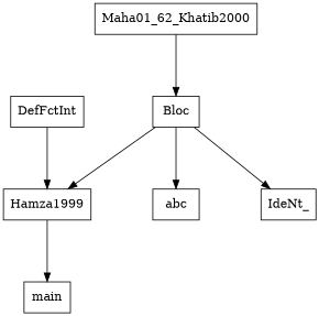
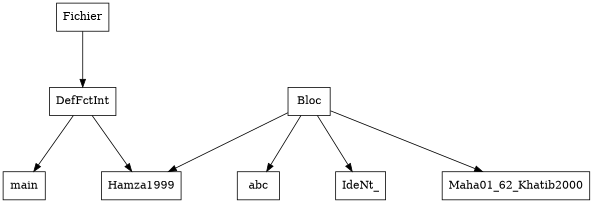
  digraph {
    nodesep=1
    ranksep=1
    node [shape=box]
+   n1 [label=Fichier]
    n2 [label=DefFctInt]
    n3 [label=main]
    n4 [label=Hamza1999]
    n5 [label=Bloc]
    n6 [label=abc]
    n7 [label=IdeNt_]
    n8 [label=Maha01_62_Khatib2000]
-   n4 -> n3
+   n1 -> n2
+   n2 -> n3
    n2 -> n4
    n5 -> n4
    n5 -> n6
    n5 -> n7
-   n8 -> n5
+   n5 -> n8
  }
